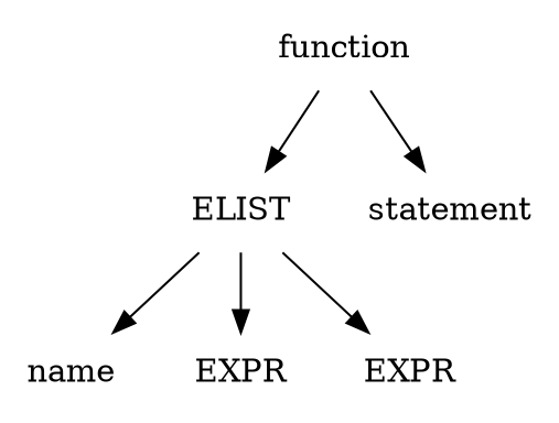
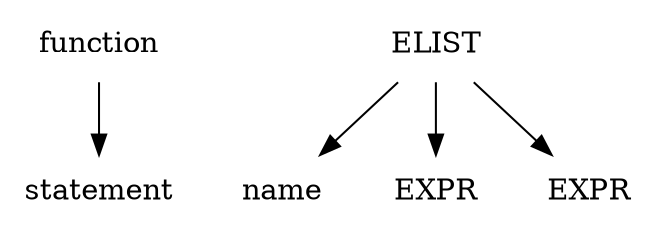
  digraph {
    ordering=out
    node [shape=plaintext]
    function
    ELIST
    statement
    name
    n5 [label=EXPR]
    n6 [label=EXPR]
-   function -> ELIST
    function -> statement
    ELIST -> name
    ELIST -> n5
    ELIST -> n6
  }
